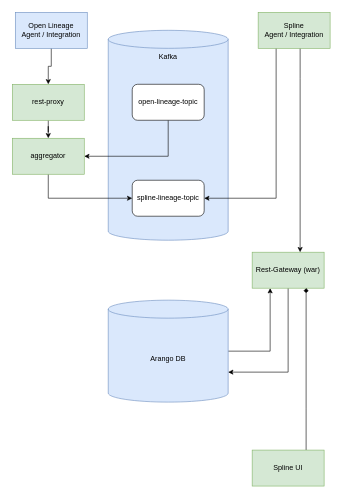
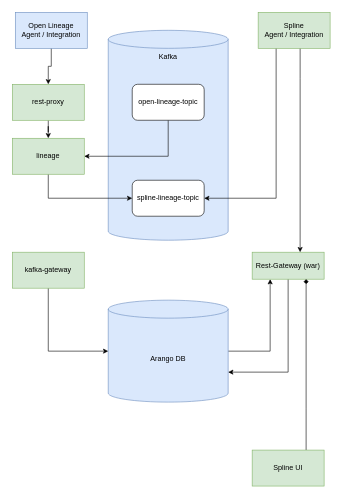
  <mxCell id="0" />
  <mxCell id="1" parent="0" />
  <mxCell id="2" value="Kafka" style="shape=cylinder3;whiteSpace=wrap;html=1;boundedLbl=1;backgroundOutline=1;size=15;align=center;verticalAlign=top;horizontal=1;fillColor=#dae8fc;strokeColor=#6c8ebf;" parent="1" vertex="1"><mxGeometry x="180" y="50" width="200" height="350" as="geometry" /></mxCell>
  <mxCell id="3" style="edgeStyle=orthogonalEdgeStyle;rounded=0;orthogonalLoop=1;jettySize=auto;html=1;" parent="1" source="4" target="6" edge="1"><mxGeometry relative="1" as="geometry" /></mxCell>
  <mxCell id="4" value="Open Lineage &lt;br&gt;Agent / Integration" style="rounded=0;whiteSpace=wrap;html=1;fillColor=#dae8fc;strokeColor=#6c8ebf;" parent="1" vertex="1"><mxGeometry x="25" y="20" width="120" height="60" as="geometry" /></mxCell>
  <mxCell id="5" style="edgeStyle=orthogonalEdgeStyle;rounded=0;orthogonalLoop=1;jettySize=auto;html=1;" parent="1" source="6" target="11" edge="1"><mxGeometry relative="1" as="geometry" /></mxCell>
  <mxCell id="6" value="rest-proxy" style="rounded=0;whiteSpace=wrap;html=1;fillColor=#d5e8d4;strokeColor=#82b366;" parent="1" vertex="1"><mxGeometry x="20" y="140" width="120" height="60" as="geometry" /></mxCell>
  <mxCell id="7" style="edgeStyle=orthogonalEdgeStyle;rounded=0;orthogonalLoop=1;jettySize=auto;html=1;entryX=1;entryY=0.5;entryDx=0;entryDy=0;" parent="1" source="8" target="11" edge="1"><mxGeometry relative="1" as="geometry"><Array as="points"><mxPoint x="280" y="260" /></Array></mxGeometry></mxCell>
  <mxCell id="8" value="open-lineage-topic" style="rounded=1;whiteSpace=wrap;html=1;" parent="1" vertex="1"><mxGeometry x="220" y="140" width="120" height="60" as="geometry" /></mxCell>
  <mxCell id="9" value="spline-lineage-topic" style="rounded=1;whiteSpace=wrap;html=1;" parent="1" vertex="1"><mxGeometry x="220" y="300" width="120" height="60" as="geometry" /></mxCell>
  <mxCell id="10" style="edgeStyle=orthogonalEdgeStyle;rounded=0;orthogonalLoop=1;jettySize=auto;html=1;" parent="1" source="11" target="9" edge="1"><mxGeometry relative="1" as="geometry"><Array as="points"><mxPoint x="80" y="330" /></Array></mxGeometry></mxCell>
- <mxCell id="11" value="aggregator" style="rounded=0;whiteSpace=wrap;html=1;fillColor=#d5e8d4;strokeColor=#82b366;" parent="1" vertex="1"><mxGeometry x="20" y="230" width="120" height="60" as="geometry" /></mxCell>
+ <mxCell id="11" value="lineage" style="rounded=0;whiteSpace=wrap;html=1;fillColor=#d5e8d4;strokeColor=#82b366;" parent="1" vertex="1"><mxGeometry x="20" y="230" width="120" height="60" as="geometry" /></mxCell>
+ <mxCell id="12" style="edgeStyle=orthogonalEdgeStyle;rounded=0;orthogonalLoop=1;jettySize=auto;html=1;entryX=0;entryY=0.5;entryDx=0;entryDy=0;entryPerimeter=0;" parent="1" source="13" target="15" edge="1"><mxGeometry relative="1" as="geometry"><Array as="points"><mxPoint x="80" y="585" /></Array></mxGeometry></mxCell>
+ <mxCell id="13" value="kafka-gateway" style="rounded=0;whiteSpace=wrap;html=1;fillColor=#d5e8d4;strokeColor=#82b366;" parent="1" vertex="1"><mxGeometry x="20" y="420" width="120" height="60" as="geometry" /></mxCell>
  <mxCell id="14" style="edgeStyle=orthogonalEdgeStyle;rounded=0;orthogonalLoop=1;jettySize=auto;html=1;entryX=0.25;entryY=1;entryDx=0;entryDy=0;" parent="1" source="15" target="17" edge="1"><mxGeometry relative="1" as="geometry" /></mxCell>
  <mxCell id="15" value="Arango DB" style="shape=cylinder3;whiteSpace=wrap;html=1;boundedLbl=1;backgroundOutline=1;size=15;fillColor=#dae8fc;strokeColor=#6c8ebf;" parent="1" vertex="1"><mxGeometry x="180" y="500" width="200" height="170" as="geometry" /></mxCell>
  <mxCell id="16" style="edgeStyle=orthogonalEdgeStyle;rounded=0;orthogonalLoop=1;jettySize=auto;html=1;entryX=1;entryY=0;entryDx=0;entryDy=120;entryPerimeter=0;" parent="1" source="17" target="15" edge="1"><mxGeometry relative="1" as="geometry"><Array as="points"><mxPoint x="480" y="620" /></Array></mxGeometry></mxCell>
- <mxCell id="17" value="Rest-Gateway (war)" style="rounded=0;whiteSpace=wrap;html=1;fillColor=#d5e8d4;strokeColor=#82b366;" parent="1" vertex="1"><mxGeometry x="420" y="420" width="120" height="60" as="geometry" /></mxCell>
+ <mxCell id="17" value="Rest-Gateway (war)" style="rounded=0;whiteSpace=wrap;html=1;fillColor=#d5e8d4;strokeColor=#82b366;" parent="1" vertex="1"><mxGeometry x="420" y="420" width="120" height="45" as="geometry" /></mxCell>
  <mxCell id="18" style="edgeStyle=orthogonalEdgeStyle;rounded=0;orthogonalLoop=1;jettySize=auto;html=1;" parent="1" source="20" target="17" edge="1"><mxGeometry relative="1" as="geometry"><Array as="points"><mxPoint x="500" y="130" /><mxPoint x="500" y="130" /></Array></mxGeometry></mxCell>
  <mxCell id="19" style="edgeStyle=orthogonalEdgeStyle;rounded=0;orthogonalLoop=1;jettySize=auto;html=1;entryX=1;entryY=0.5;entryDx=0;entryDy=0;" parent="1" source="20" target="9" edge="1"><mxGeometry relative="1" as="geometry"><Array as="points"><mxPoint x="460" y="330" /></Array></mxGeometry></mxCell>
  <mxCell id="20" value="Spline&lt;br&gt;Agent / Integration" style="rounded=0;whiteSpace=wrap;html=1;fillColor=#d5e8d4;strokeColor=#82b366;" parent="1" vertex="1"><mxGeometry x="430" y="20" width="120" height="60" as="geometry" /></mxCell>
  <mxCell id="21" style="edgeStyle=orthogonalEdgeStyle;rounded=0;orthogonalLoop=1;jettySize=auto;html=1;entryX=0.75;entryY=1;entryDx=0;entryDy=0;endArrow=diamond;" parent="1" source="22" target="17" edge="1"><mxGeometry relative="1" as="geometry"><Array as="points"><mxPoint x="510" y="680" /><mxPoint x="510" y="680" /></Array></mxGeometry></mxCell>
  <mxCell id="22" value="Spline UI" style="rounded=0;whiteSpace=wrap;html=1;fillColor=#d5e8d4;strokeColor=#82b366;" parent="1" vertex="1"><mxGeometry x="420" y="750" width="120" height="60" as="geometry" /></mxCell>
